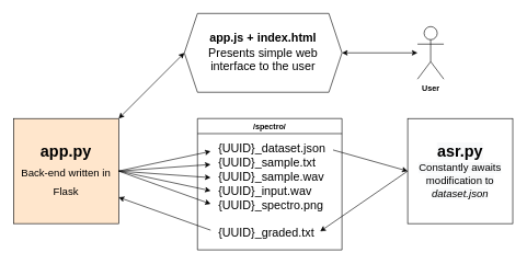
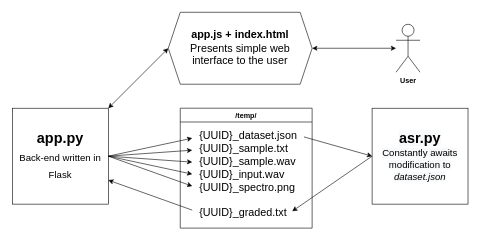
  <mxCell id="0" />
  <mxCell id="1" parent="0" />
- <mxCell id="2" value="&lt;b&gt;app.py&lt;/b&gt;&lt;br&gt;&lt;font size=&quot;3&quot;&gt;Back-end written in Flask&lt;/font&gt;" style="whiteSpace=wrap;html=1;aspect=fixed;fontSize=24;fillColor=#ffe6cc;" parent="1" vertex="1"><mxGeometry x="20" y="180" width="160" height="160" as="geometry" /></mxCell>
+ <mxCell id="2" value="&lt;b&gt;app.py&lt;/b&gt;&lt;br&gt;&lt;font size=&quot;3&quot;&gt;Back-end written in Flask&lt;/font&gt;" style="whiteSpace=wrap;html=1;aspect=fixed;fontSize=24;" parent="1" vertex="1"><mxGeometry x="20" y="180" width="160" height="160" as="geometry" /></mxCell>
  <mxCell id="3" value="&#10;&#10;&lt;b style=&quot;color: rgb(0, 0, 0); font-family: helvetica; font-style: normal; letter-spacing: normal; text-align: center; text-indent: 0px; text-transform: none; word-spacing: 0px; background-color: rgb(248, 249, 250); font-size: 24px;&quot;&gt;asr.py&lt;/b&gt;&lt;br style=&quot;color: rgb(0, 0, 0); font-family: helvetica; font-size: 12px; font-style: normal; font-weight: 400; letter-spacing: normal; text-align: center; text-indent: 0px; text-transform: none; word-spacing: 0px; background-color: rgb(248, 249, 250);&quot;&gt;&lt;font size=&quot;3&quot; style=&quot;color: rgb(0, 0, 0); font-family: helvetica; font-style: normal; font-weight: 400; letter-spacing: normal; text-align: center; text-indent: 0px; text-transform: none; word-spacing: 0px; background-color: rgb(248, 249, 250);&quot;&gt;Constantly awaits modification to&lt;br&gt;&lt;i&gt;dataset.json&lt;/i&gt;&lt;/font&gt;&#10;&#10;" style="whiteSpace=wrap;html=1;aspect=fixed;" parent="1" vertex="1"><mxGeometry x="620" y="180" width="160" height="160" as="geometry" /></mxCell>
- <mxCell id="4" value="/spectro/" style="swimlane;fontStyle=1" parent="1" vertex="1"><mxGeometry x="300" y="180" width="220" height="200" as="geometry" /></mxCell>
+ <mxCell id="4" value="/temp/" style="swimlane;fontStyle=1" parent="1" vertex="1"><mxGeometry x="300" y="180" width="220" height="200" as="geometry" /></mxCell>
  <mxCell id="5" value="&lt;font style=&quot;font-size: 18px&quot;&gt;{UUID}_dataset.json&lt;br&gt;{UUID}_sample.txt&lt;br&gt;{UUID}_sample.wav&lt;br&gt;{UUID}_input.wav&lt;br&gt;{UUID}_spectro.png&lt;br&gt;&lt;br&gt;{UUID}_graded.txt&lt;/font&gt;" style="text;html=1;align=left;verticalAlign=middle;resizable=0;points=[];autosize=1;strokeColor=none;fillColor=none;" parent="4" vertex="1"><mxGeometry x="30" y="51" width="180" height="120" as="geometry" /></mxCell>
  <mxCell id="6" value="" style="endArrow=classic;html=1;rounded=0;fontSize=18;exitX=0.98;exitY=-0.026;exitDx=0;exitDy=0;exitPerimeter=0;entryX=0;entryY=0.5;entryDx=0;entryDy=0;" parent="1" source="5" target="3" edge="1"><mxGeometry width="50" height="50" relative="1" as="geometry"><mxPoint x="370" y="330" as="sourcePoint" /><mxPoint x="420" y="280" as="targetPoint" /></mxGeometry></mxCell>
  <mxCell id="7" value="" style="endArrow=classic;html=1;rounded=0;fontSize=18;exitX=0;exitY=0.5;exitDx=0;exitDy=0;entryX=0.871;entryY=1.007;entryDx=0;entryDy=0;entryPerimeter=0;" parent="1" source="3" target="5" edge="1"><mxGeometry width="50" height="50" relative="1" as="geometry"><mxPoint x="370" y="330" as="sourcePoint" /><mxPoint x="470" y="350" as="targetPoint" /></mxGeometry></mxCell>
  <mxCell id="8" value="" style="endArrow=classic;html=1;rounded=0;fontSize=18;exitX=1;exitY=0.5;exitDx=0;exitDy=0;" parent="1" source="2" edge="1"><mxGeometry width="50" height="50" relative="1" as="geometry"><mxPoint x="370" y="310" as="sourcePoint" /><mxPoint x="320" y="230" as="targetPoint" /></mxGeometry></mxCell>
  <mxCell id="9" value="" style="endArrow=classic;html=1;rounded=0;fontSize=18;" parent="1" edge="1"><mxGeometry width="50" height="50" relative="1" as="geometry"><mxPoint x="180" y="260" as="sourcePoint" /><mxPoint x="320" y="250" as="targetPoint" /></mxGeometry></mxCell>
  <mxCell id="10" value="" style="endArrow=classic;html=1;rounded=0;fontSize=18;" parent="1" edge="1"><mxGeometry width="50" height="50" relative="1" as="geometry"><mxPoint x="180" y="260" as="sourcePoint" /><mxPoint x="320" y="270" as="targetPoint" /></mxGeometry></mxCell>
  <mxCell id="11" value="" style="endArrow=classic;html=1;rounded=0;fontSize=18;exitX=1;exitY=0.5;exitDx=0;exitDy=0;" parent="1" source="2" edge="1"><mxGeometry width="50" height="50" relative="1" as="geometry"><mxPoint x="370" y="310" as="sourcePoint" /><mxPoint x="320" y="290" as="targetPoint" /></mxGeometry></mxCell>
  <mxCell id="12" value="" style="endArrow=classic;html=1;rounded=0;fontSize=18;exitX=1;exitY=0.5;exitDx=0;exitDy=0;" parent="1" source="2" edge="1"><mxGeometry width="50" height="50" relative="1" as="geometry"><mxPoint x="370" y="310" as="sourcePoint" /><mxPoint x="320" y="310" as="targetPoint" /></mxGeometry></mxCell>
  <mxCell id="13" value="&lt;b&gt;app.js + index.html&lt;/b&gt;&lt;br&gt;Presents simple web interface to the user" style="shape=hexagon;perimeter=hexagonPerimeter2;whiteSpace=wrap;html=1;fixedSize=1;fontSize=18;" parent="1" vertex="1"><mxGeometry x="280" y="20" width="240" height="120" as="geometry" /></mxCell>
  <mxCell id="14" value="" style="endArrow=classic;startArrow=classic;html=1;rounded=0;fontSize=18;entryX=1;entryY=0;entryDx=0;entryDy=0;exitX=0;exitY=0.5;exitDx=0;exitDy=0;" parent="1" source="13" target="2" edge="1"><mxGeometry width="50" height="50" relative="1" as="geometry"><mxPoint x="300" y="100" as="sourcePoint" /><mxPoint x="280" y="160" as="targetPoint" /></mxGeometry></mxCell>
  <mxCell id="15" value="" style="endArrow=classic;html=1;rounded=0;fontSize=18;entryX=1;entryY=0.75;entryDx=0;entryDy=0;" parent="1" target="2" edge="1"><mxGeometry width="50" height="50" relative="1" as="geometry"><mxPoint x="320" y="350" as="sourcePoint" /><mxPoint x="420" y="200" as="targetPoint" /></mxGeometry></mxCell>
- <mxCell id="16" value="&lt;b&gt;User&lt;/b&gt;" style="shape=umlActor;verticalLabelPosition=bottom;verticalAlign=top;html=1;outlineConnect=0;" parent="1" vertex="1"><mxGeometry x="635" y="40" width="40" height="80" as="geometry" /></mxCell>
+ <mxCell id="16" value="&lt;b&gt;User&lt;/b&gt;" style="shape=umlActor;verticalLabelPosition=bottom;verticalAlign=top;html=1;outlineConnect=0;" parent="1" vertex="1"><mxGeometry x="660" y="40" width="40" height="80" as="geometry" /></mxCell>
  <mxCell id="17" value="" style="endArrow=classic;startArrow=classic;html=1;rounded=0;exitX=1;exitY=0.5;exitDx=0;exitDy=0;" parent="1" source="13" target="16" edge="1"><mxGeometry width="50" height="50" relative="1" as="geometry"><mxPoint x="370" y="170" as="sourcePoint" /><mxPoint x="420" y="120" as="targetPoint" /></mxGeometry></mxCell>
